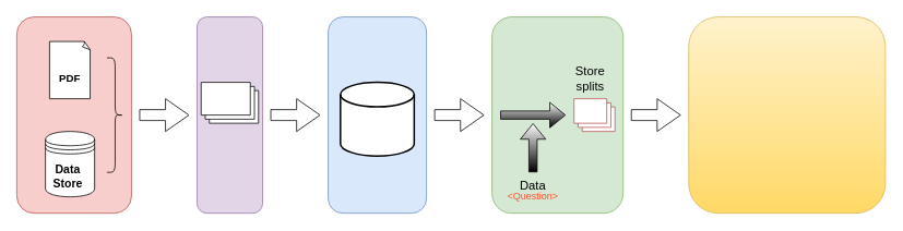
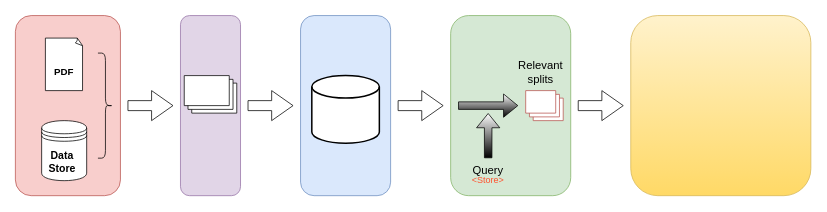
  <mxCell id="0" />
  <mxCell id="1" parent="0" />
  <mxCell id="2" value="" style="rounded=1;whiteSpace=wrap;html=1;fillColor=#f8cecc;strokeColor=#b85450;" vertex="1" parent="1"><mxGeometry x="20" y="20" width="140" height="240" as="geometry" /></mxCell>
  <mxCell id="3" value="" style="whiteSpace=wrap;html=1;shape=mxgraph.basic.document;" vertex="1" parent="1"><mxGeometry x="60" y="50" width="50" height="70" as="geometry" /></mxCell>
  <mxCell id="4" value="" style="shape=datastore;whiteSpace=wrap;html=1;" vertex="1" parent="1"><mxGeometry x="55" y="160" width="60" height="80" as="geometry" /></mxCell>
  <mxCell id="5" value="&lt;font style=&quot;font-size: 13px;&quot;&gt;&lt;b&gt;PDF&lt;/b&gt;&lt;/font&gt;" style="text;html=1;align=center;verticalAlign=middle;whiteSpace=wrap;rounded=0;" vertex="1" parent="1"><mxGeometry x="55" y="80" width="60" height="30" as="geometry" /></mxCell>
  <mxCell id="6" value="&lt;font style=&quot;font-size: 14px;&quot;&gt;&lt;b&gt;Data Store&lt;/b&gt;&lt;/font&gt;" style="text;html=1;align=center;verticalAlign=middle;whiteSpace=wrap;rounded=0;" vertex="1" parent="1"><mxGeometry x="50" y="200" width="65" height="30" as="geometry" /></mxCell>
  <mxCell id="7" value="" style="shape=curlyBracket;whiteSpace=wrap;html=1;rounded=1;flipH=1;labelPosition=right;verticalLabelPosition=middle;align=left;verticalAlign=middle;" vertex="1" parent="1"><mxGeometry x="130" y="70" width="20" height="140" as="geometry" /></mxCell>
  <mxCell id="8" value="" style="rounded=1;whiteSpace=wrap;html=1;fillColor=#e1d5e7;strokeColor=#9673a6;" vertex="1" parent="1"><mxGeometry x="240" y="20" width="80" height="240" as="geometry" /></mxCell>
  <mxCell id="9" value="" style="verticalLabelPosition=bottom;verticalAlign=top;html=1;shape=mxgraph.basic.layered_rect;dx=10;outlineConnect=0;whiteSpace=wrap;" vertex="1" parent="1"><mxGeometry x="245" y="100" width="70" height="50" as="geometry" /></mxCell>
  <mxCell id="10" value="" style="shape=singleArrow;whiteSpace=wrap;html=1;arrowWidth=0.333;arrowSize=0.475;" vertex="1" parent="1"><mxGeometry x="170" y="120" width="60" height="40" as="geometry" /></mxCell>
  <mxCell id="11" value="" style="rounded=1;whiteSpace=wrap;html=1;fillColor=#dae8fc;strokeColor=#6c8ebf;" vertex="1" parent="1"><mxGeometry x="400" y="20" width="120" height="240" as="geometry" /></mxCell>
  <mxCell id="12" value="" style="shape=singleArrow;whiteSpace=wrap;html=1;arrowWidth=0.333;arrowSize=0.475;" vertex="1" parent="1"><mxGeometry x="330" y="120" width="60" height="40" as="geometry" /></mxCell>
  <mxCell id="13" value="" style="strokeWidth=2;html=1;shape=mxgraph.flowchart.database;whiteSpace=wrap;" vertex="1" parent="1"><mxGeometry x="415" y="100" width="90" height="90" as="geometry" /></mxCell>
  <mxCell id="14" value="" style="shape=singleArrow;whiteSpace=wrap;html=1;arrowWidth=0.333;arrowSize=0.475;" vertex="1" parent="1"><mxGeometry x="530" y="120" width="60" height="40" as="geometry" /></mxCell>
  <mxCell id="15" value="" style="rounded=1;whiteSpace=wrap;html=1;fillColor=#d5e8d4;strokeColor=#82b366;" vertex="1" parent="1"><mxGeometry x="600" y="20" width="160" height="240" as="geometry" /></mxCell>
  <mxCell id="16" value="" style="verticalLabelPosition=bottom;verticalAlign=top;html=1;shape=mxgraph.basic.layered_rect;dx=10;outlineConnect=0;whiteSpace=wrap;fillColor=#ffffff;strokeColor=#b85450;" vertex="1" parent="1"><mxGeometry x="700" y="120" width="50" height="40" as="geometry" /></mxCell>
  <mxCell id="17" value="" style="shape=flexArrow;endArrow=classic;html=1;rounded=0;fillColor=default;gradientColor=default;" edge="1" parent="1"><mxGeometry width="50" height="50" relative="1" as="geometry"><mxPoint x="610" y="140" as="sourcePoint" /><mxPoint x="690" y="140" as="targetPoint" /></mxGeometry></mxCell>
  <mxCell id="18" value="" style="shape=flexArrow;endArrow=classic;html=1;rounded=0;fillColor=default;gradientColor=default;" edge="1" parent="1"><mxGeometry width="50" height="50" relative="1" as="geometry"><mxPoint x="650" y="210" as="sourcePoint" /><mxPoint x="650" y="150" as="targetPoint" /></mxGeometry></mxCell>
- <mxCell id="19" value="&lt;font style=&quot;font-size: 15px;&quot;&gt;Data&lt;/font&gt;" style="text;html=1;align=center;verticalAlign=middle;whiteSpace=wrap;rounded=0;" vertex="1" parent="1"><mxGeometry x="620" y="210" width="60" height="30" as="geometry" /></mxCell>
- <mxCell id="20" value="&lt;font style=&quot;font-size: 15px;&quot;&gt;Store splits&lt;/font&gt;" style="text;html=1;align=center;verticalAlign=middle;whiteSpace=wrap;rounded=0;" vertex="1" parent="1"><mxGeometry x="690" y="80" width="60" height="30" as="geometry" /></mxCell>
- <mxCell id="21" value="&lt;font color=&quot;#ff512e&quot;&gt;&amp;lt;Question&amp;gt;&lt;/font&gt;" style="text;html=1;align=center;verticalAlign=middle;whiteSpace=wrap;rounded=0;" vertex="1" parent="1"><mxGeometry x="620" y="230" width="60" height="20" as="geometry" /></mxCell>
+ <mxCell id="19" value="&lt;font style=&quot;font-size: 15px;&quot;&gt;Query&lt;/font&gt;" style="text;html=1;align=center;verticalAlign=middle;whiteSpace=wrap;rounded=0;" vertex="1" parent="1"><mxGeometry x="620" y="210" width="60" height="30" as="geometry" /></mxCell>
+ <mxCell id="20" value="&lt;font style=&quot;font-size: 15px;&quot;&gt;Relevant splits&lt;/font&gt;" style="text;html=1;align=center;verticalAlign=middle;whiteSpace=wrap;rounded=0;" vertex="1" parent="1"><mxGeometry x="690" y="80" width="60" height="30" as="geometry" /></mxCell>
+ <mxCell id="21" value="&lt;font color=&quot;#ff512e&quot;&gt;&amp;lt;Store&amp;gt;&lt;/font&gt;" style="text;html=1;align=center;verticalAlign=middle;whiteSpace=wrap;rounded=0;" vertex="1" parent="1"><mxGeometry x="620" y="230" width="60" height="20" as="geometry" /></mxCell>
  <mxCell id="22" value="" style="rounded=1;whiteSpace=wrap;html=1;fillColor=#fff2cc;strokeColor=#d6b656;gradientColor=#ffd966;" vertex="1" parent="1"><mxGeometry x="840" y="20" width="240" height="240" as="geometry" /></mxCell>
  <mxCell id="23" value="" style="shape=singleArrow;whiteSpace=wrap;html=1;arrowWidth=0.333;arrowSize=0.475;" vertex="1" parent="1"><mxGeometry x="770" y="120" width="60" height="40" as="geometry" /></mxCell>
